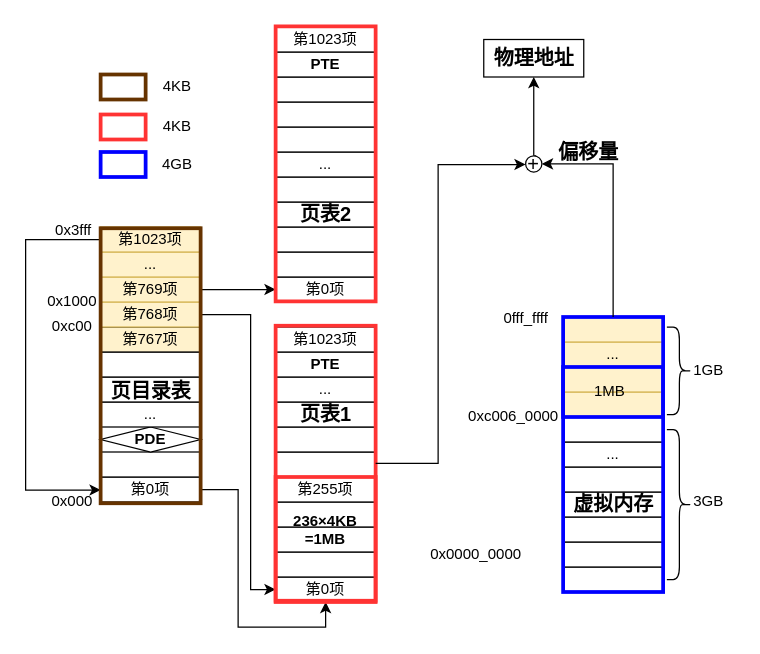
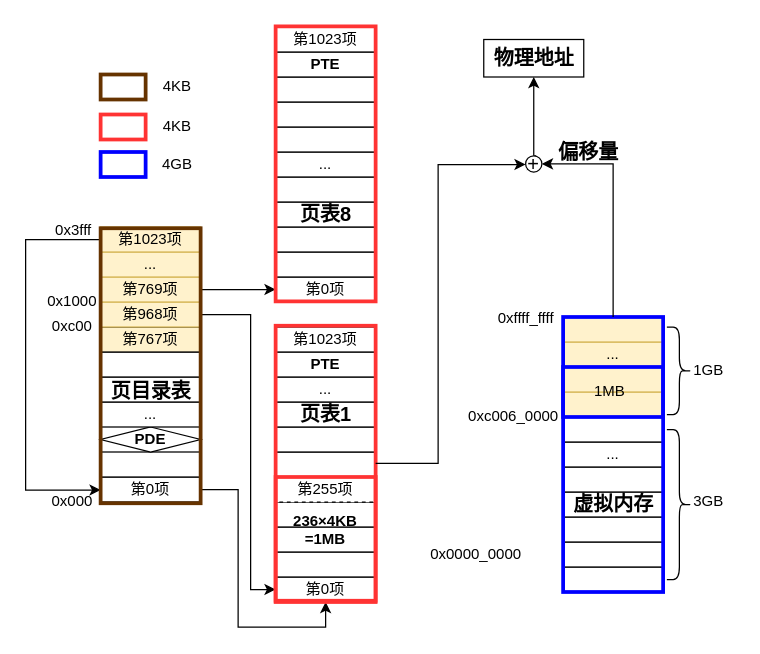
  <mxCell id="0" />
  <mxCell id="1" parent="0" />
  <mxCell id="2" style="edgeStyle=orthogonalEdgeStyle;rounded=0;orthogonalLoop=1;jettySize=auto;html=1;entryX=0.5;entryY=1;entryDx=0;entryDy=0;" parent="1" source="3" target="21" edge="1"><mxGeometry relative="1" as="geometry"><Array as="points"><mxPoint x="190" y="391" /><mxPoint x="190" y="501" /><mxPoint x="260" y="501" /></Array></mxGeometry></mxCell>
  <mxCell id="3" value="第0项" style="rounded=0;whiteSpace=wrap;html=1;" parent="1" vertex="1"><mxGeometry x="80" y="381" width="80" height="20" as="geometry" /></mxCell>
  <mxCell id="4" value="" style="rounded=0;whiteSpace=wrap;html=1;" parent="1" vertex="1"><mxGeometry x="80" y="361" width="80" height="20" as="geometry" /></mxCell>
  <mxCell id="5" value="&lt;b&gt;PDE&lt;/b&gt;" style="rhombus;whiteSpace=wrap;html=1;" parent="1" vertex="1"><mxGeometry x="80" y="341" width="80" height="20" as="geometry" /></mxCell>
  <mxCell id="6" value="..." style="rounded=0;whiteSpace=wrap;html=1;" parent="1" vertex="1"><mxGeometry x="80" y="321" width="80" height="20" as="geometry" /></mxCell>
  <mxCell id="7" value="" style="rounded=0;whiteSpace=wrap;html=1;" parent="1" vertex="1"><mxGeometry x="80" y="301" width="80" height="20" as="geometry" /></mxCell>
  <mxCell id="8" value="" style="rounded=0;whiteSpace=wrap;html=1;" parent="1" vertex="1"><mxGeometry x="80" y="281" width="80" height="20" as="geometry" /></mxCell>
  <mxCell id="9" value="第767项" style="rounded=0;whiteSpace=wrap;html=1;fillColor=#fff2cc;" parent="1" vertex="1"><mxGeometry x="80" y="261" width="80" height="20" as="geometry" /></mxCell>
  <mxCell id="10" style="edgeStyle=orthogonalEdgeStyle;rounded=0;orthogonalLoop=1;jettySize=auto;html=1;entryX=0;entryY=0.5;entryDx=0;entryDy=0;" parent="1" source="11" target="21" edge="1"><mxGeometry relative="1" as="geometry"><Array as="points"><mxPoint x="200" y="251" /><mxPoint x="200" y="471" /></Array></mxGeometry></mxCell>
- <mxCell id="11" value="第768项" style="rounded=0;whiteSpace=wrap;html=1;fillColor=#fff2cc;strokeColor=#d6b656;" parent="1" vertex="1"><mxGeometry x="80" y="241" width="80" height="20" as="geometry" /></mxCell>
+ <mxCell id="11" value="第968项" style="rounded=0;whiteSpace=wrap;html=1;fillColor=#fff2cc;strokeColor=#d6b656;" parent="1" vertex="1"><mxGeometry x="80" y="241" width="80" height="20" as="geometry" /></mxCell>
  <mxCell id="12" style="edgeStyle=orthogonalEdgeStyle;rounded=0;orthogonalLoop=1;jettySize=auto;html=1;entryX=0;entryY=0.5;entryDx=0;entryDy=0;" parent="1" source="13" target="32" edge="1"><mxGeometry relative="1" as="geometry" /></mxCell>
  <mxCell id="13" value="第769项" style="rounded=0;whiteSpace=wrap;html=1;fillColor=#fff2cc;strokeColor=#d6b656;" parent="1" vertex="1"><mxGeometry x="80" y="221" width="80" height="20" as="geometry" /></mxCell>
  <mxCell id="14" value="..." style="rounded=0;whiteSpace=wrap;html=1;fillColor=#fff2cc;strokeColor=#d6b656;" parent="1" vertex="1"><mxGeometry x="80" y="201" width="80" height="20" as="geometry" /></mxCell>
  <mxCell id="15" style="edgeStyle=elbowEdgeStyle;rounded=0;orthogonalLoop=1;jettySize=auto;html=1;entryX=0.961;entryY=0.021;entryDx=0;entryDy=0;entryPerimeter=0;" parent="1" source="16" target="17" edge="1"><mxGeometry relative="1" as="geometry"><mxPoint x="30" y="381" as="targetPoint" /><Array as="points"><mxPoint x="20" y="281" /></Array></mxGeometry></mxCell>
  <mxCell id="16" value="第1023项" style="rounded=0;whiteSpace=wrap;html=1;fillColor=#fff2cc;strokeColor=#d6b656;" parent="1" vertex="1"><mxGeometry x="80" y="181" width="80" height="20" as="geometry" /></mxCell>
  <mxCell id="17" value="0x000" style="text;html=1;align=center;verticalAlign=middle;resizable=0;points=[];autosize=1;strokeColor=none;fillColor=none;spacing=0;" parent="1" vertex="1"><mxGeometry x="32" y="391" width="50" height="20" as="geometry" /></mxCell>
  <mxCell id="18" value="0xc00" style="text;html=1;align=center;verticalAlign=middle;resizable=0;points=[];autosize=1;strokeColor=none;fillColor=none;spacing=0;" parent="1" vertex="1"><mxGeometry x="32" y="251" width="50" height="20" as="geometry" /></mxCell>
  <mxCell id="19" value="0x1000" style="text;html=1;align=center;verticalAlign=middle;resizable=0;points=[];autosize=1;strokeColor=none;fillColor=none;spacing=0;" parent="1" vertex="1"><mxGeometry x="27" y="231" width="60" height="20" as="geometry" /></mxCell>
  <mxCell id="20" value="0x3fff" style="text;html=1;align=center;verticalAlign=middle;resizable=0;points=[];autosize=1;strokeColor=none;fillColor=none;spacing=0;" parent="1" vertex="1"><mxGeometry x="33" y="174" width="50" height="20" as="geometry" /></mxCell>
  <mxCell id="21" value="第0项" style="rounded=0;whiteSpace=wrap;html=1;" parent="1" vertex="1"><mxGeometry x="220" y="461" width="80" height="20" as="geometry" /></mxCell>
  <mxCell id="22" value="" style="rounded=0;whiteSpace=wrap;html=1;" parent="1" vertex="1"><mxGeometry x="220" y="441" width="80" height="20" as="geometry" /></mxCell>
  <mxCell id="23" value="" style="rounded=0;whiteSpace=wrap;html=1;" parent="1" vertex="1"><mxGeometry x="220" y="421" width="80" height="20" as="geometry" /></mxCell>
  <mxCell id="24" value="" style="rounded=0;whiteSpace=wrap;html=1;" parent="1" vertex="1"><mxGeometry x="220" y="401" width="80" height="20" as="geometry" /></mxCell>
- <mxCell id="25" value="第255项" style="rounded=0;whiteSpace=wrap;html=1;" parent="1" vertex="1"><mxGeometry x="220" y="381" width="80" height="20" as="geometry" /></mxCell>
+ <mxCell id="25" value="第255项" style="rounded=0;whiteSpace=wrap;html=1;dashed=1;" parent="1" vertex="1"><mxGeometry x="220" y="381" width="80" height="20" as="geometry" /></mxCell>
  <mxCell id="26" value="" style="rounded=0;whiteSpace=wrap;html=1;" parent="1" vertex="1"><mxGeometry x="220" y="361" width="80" height="20" as="geometry" /></mxCell>
  <mxCell id="27" value="" style="rounded=0;whiteSpace=wrap;html=1;" parent="1" vertex="1"><mxGeometry x="220" y="341" width="80" height="20" as="geometry" /></mxCell>
  <mxCell id="28" value="" style="rounded=0;whiteSpace=wrap;html=1;" parent="1" vertex="1"><mxGeometry x="220" y="321" width="80" height="20" as="geometry" /></mxCell>
  <mxCell id="29" value="..." style="rounded=0;whiteSpace=wrap;html=1;" parent="1" vertex="1"><mxGeometry x="220" y="301" width="80" height="20" as="geometry" /></mxCell>
  <mxCell id="30" value="&lt;b&gt;PTE&lt;/b&gt;" style="rounded=0;whiteSpace=wrap;html=1;" parent="1" vertex="1"><mxGeometry x="220" y="281" width="80" height="20" as="geometry" /></mxCell>
  <mxCell id="31" value="第1023项" style="rounded=0;whiteSpace=wrap;html=1;" parent="1" vertex="1"><mxGeometry x="220" y="261" width="80" height="20" as="geometry" /></mxCell>
  <mxCell id="32" value="第0项" style="rounded=0;whiteSpace=wrap;html=1;" parent="1" vertex="1"><mxGeometry x="220" y="221" width="80" height="20" as="geometry" /></mxCell>
  <mxCell id="33" value="" style="rounded=0;whiteSpace=wrap;html=1;" parent="1" vertex="1"><mxGeometry x="220" y="201" width="80" height="20" as="geometry" /></mxCell>
  <mxCell id="34" value="" style="rounded=0;whiteSpace=wrap;html=1;" parent="1" vertex="1"><mxGeometry x="220" y="181" width="80" height="20" as="geometry" /></mxCell>
  <mxCell id="35" value="" style="rounded=0;whiteSpace=wrap;html=1;" parent="1" vertex="1"><mxGeometry x="220" y="161" width="80" height="20" as="geometry" /></mxCell>
  <mxCell id="36" value="" style="rounded=0;whiteSpace=wrap;html=1;" parent="1" vertex="1"><mxGeometry x="220" y="141" width="80" height="20" as="geometry" /></mxCell>
  <mxCell id="37" value="..." style="rounded=0;whiteSpace=wrap;html=1;" parent="1" vertex="1"><mxGeometry x="220" y="121" width="80" height="20" as="geometry" /></mxCell>
  <mxCell id="38" value="" style="rounded=0;whiteSpace=wrap;html=1;" parent="1" vertex="1"><mxGeometry x="220" y="101" width="80" height="20" as="geometry" /></mxCell>
  <mxCell id="39" value="" style="rounded=0;whiteSpace=wrap;html=1;" parent="1" vertex="1"><mxGeometry x="220" y="81" width="80" height="20" as="geometry" /></mxCell>
  <mxCell id="40" value="" style="rounded=0;whiteSpace=wrap;html=1;" parent="1" vertex="1"><mxGeometry x="220" y="61" width="80" height="20" as="geometry" /></mxCell>
  <mxCell id="41" value="&lt;b&gt;PTE&lt;/b&gt;" style="rounded=0;whiteSpace=wrap;html=1;" parent="1" vertex="1"><mxGeometry x="220" y="41" width="80" height="20" as="geometry" /></mxCell>
  <mxCell id="42" value="第1023项" style="rounded=0;whiteSpace=wrap;html=1;" parent="1" vertex="1"><mxGeometry x="220" y="21" width="80" height="20" as="geometry" /></mxCell>
  <mxCell id="43" value="页表1" style="text;html=1;align=center;verticalAlign=middle;resizable=0;points=[];autosize=1;strokeColor=none;fillColor=none;spacing=0;fontStyle=1;fontSize=16;" parent="1" vertex="1"><mxGeometry x="230" y="316" width="60" height="30" as="geometry" /></mxCell>
- <mxCell id="44" value="&lt;b style=&quot;font-size: 16px;&quot;&gt;页表2&lt;/b&gt;" style="text;html=1;align=center;verticalAlign=middle;resizable=0;points=[];autosize=1;strokeColor=none;fillColor=none;spacing=0;fontSize=16;" parent="1" vertex="1"><mxGeometry x="230" y="156" width="60" height="30" as="geometry" /></mxCell>
+ <mxCell id="44" value="&lt;b style=&quot;font-size: 16px;&quot;&gt;页表8&lt;/b&gt;" style="text;html=1;align=center;verticalAlign=middle;resizable=0;points=[];autosize=1;strokeColor=none;fillColor=none;spacing=0;fontSize=16;" parent="1" vertex="1"><mxGeometry x="230" y="156" width="60" height="30" as="geometry" /></mxCell>
  <mxCell id="45" value="" style="rounded=0;whiteSpace=wrap;html=1;" parent="1" vertex="1"><mxGeometry x="450" y="453" width="80" height="20" as="geometry" /></mxCell>
  <mxCell id="46" value="" style="rounded=0;whiteSpace=wrap;html=1;" parent="1" vertex="1"><mxGeometry x="450" y="433" width="80" height="20" as="geometry" /></mxCell>
  <mxCell id="47" value="" style="rounded=0;whiteSpace=wrap;html=1;" parent="1" vertex="1"><mxGeometry x="450" y="413" width="80" height="20" as="geometry" /></mxCell>
  <mxCell id="48" value="" style="rounded=0;whiteSpace=wrap;html=1;" parent="1" vertex="1"><mxGeometry x="450" y="393" width="80" height="20" as="geometry" /></mxCell>
  <mxCell id="49" value="" style="rounded=0;whiteSpace=wrap;html=1;" parent="1" vertex="1"><mxGeometry x="450" y="373" width="80" height="20" as="geometry" /></mxCell>
  <mxCell id="50" value="..." style="rounded=0;whiteSpace=wrap;html=1;" parent="1" vertex="1"><mxGeometry x="450" y="353" width="80" height="20" as="geometry" /></mxCell>
  <mxCell id="51" value="" style="rounded=0;whiteSpace=wrap;html=1;" parent="1" vertex="1"><mxGeometry x="450" y="333" width="80" height="20" as="geometry" /></mxCell>
  <mxCell id="52" value="" style="rounded=0;whiteSpace=wrap;html=1;fillColor=#fff2cc;strokeColor=#d6b656;" parent="1" vertex="1"><mxGeometry x="450" y="313" width="80" height="20" as="geometry" /></mxCell>
  <mxCell id="53" value="" style="rounded=0;whiteSpace=wrap;html=1;fillColor=#fff2cc;strokeColor=#d6b656;" parent="1" vertex="1"><mxGeometry x="450" y="293" width="80" height="20" as="geometry" /></mxCell>
  <mxCell id="54" value="..." style="rounded=0;whiteSpace=wrap;html=1;fillColor=#fff2cc;strokeColor=#d6b656;" parent="1" vertex="1"><mxGeometry x="450" y="273" width="80" height="20" as="geometry" /></mxCell>
  <mxCell id="55" value="" style="rounded=0;whiteSpace=wrap;html=1;fillColor=#fff2cc;strokeColor=#d6b656;" parent="1" vertex="1"><mxGeometry x="450" y="253" width="80" height="20" as="geometry" /></mxCell>
  <mxCell id="56" value="虚拟内存" style="text;html=1;align=center;verticalAlign=middle;resizable=0;points=[];autosize=1;strokeColor=none;fillColor=none;spacing=0;fontStyle=1;fontSize=16;" parent="1" vertex="1"><mxGeometry x="450" y="388" width="80" height="30" as="geometry" /></mxCell>
  <mxCell id="57" value="0x0000_0000" style="text;html=1;align=center;verticalAlign=middle;resizable=0;points=[];autosize=1;strokeColor=none;fillColor=none;spacing=0;" parent="1" vertex="1"><mxGeometry x="335" y="433" width="90" height="20" as="geometry" /></mxCell>
  <mxCell id="58" value="0xc006_0000" style="text;html=1;align=center;verticalAlign=middle;resizable=0;points=[];autosize=1;strokeColor=none;fillColor=none;spacing=0;" parent="1" vertex="1"><mxGeometry x="365" y="323" width="90" height="20" as="geometry" /></mxCell>
- <mxCell id="59" value="0fff_ffff" style="text;html=1;align=center;verticalAlign=middle;resizable=0;points=[];autosize=1;strokeColor=none;fillColor=none;spacing=0;" parent="1" vertex="1"><mxGeometry x="390" y="244" width="60" height="20" as="geometry" /></mxCell>
+ <mxCell id="59" value="0xffff_ffff" style="text;html=1;align=center;verticalAlign=middle;resizable=0;points=[];autosize=1;strokeColor=none;fillColor=none;spacing=0;" parent="1" vertex="1"><mxGeometry x="390" y="244" width="60" height="20" as="geometry" /></mxCell>
  <mxCell id="60" value="" style="shape=curlyBracket;whiteSpace=wrap;html=1;rounded=1;flipH=1;labelPosition=right;verticalLabelPosition=middle;align=left;verticalAlign=middle;" parent="1" vertex="1"><mxGeometry x="533" y="343" width="20" height="120" as="geometry" /></mxCell>
  <mxCell id="61" value="3GB" style="text;html=1;align=center;verticalAlign=middle;resizable=0;points=[];autosize=1;strokeColor=none;fillColor=none;spacing=0;" parent="1" vertex="1"><mxGeometry x="546" y="391" width="40" height="20" as="geometry" /></mxCell>
  <mxCell id="62" value="" style="rounded=0;whiteSpace=wrap;html=1;fillColor=none;strokeColor=#663300;strokeWidth=3;" parent="1" vertex="1"><mxGeometry x="80" y="182" width="80" height="220" as="geometry" /></mxCell>
  <mxCell id="63" value="" style="rounded=0;whiteSpace=wrap;html=1;fillColor=none;strokeColor=#FF3333;strokeWidth=3;" parent="1" vertex="1"><mxGeometry x="220" y="20.5" width="80" height="220" as="geometry" /></mxCell>
  <mxCell id="64" value="" style="rounded=0;whiteSpace=wrap;html=1;fillColor=none;strokeColor=#FF3333;strokeWidth=3;verticalAlign=middle;" parent="1" vertex="1"><mxGeometry x="220" y="260" width="80" height="220" as="geometry" /></mxCell>
  <mxCell id="65" style="edgeStyle=elbowEdgeStyle;rounded=0;orthogonalLoop=1;jettySize=auto;html=1;exitX=0.5;exitY=0;exitDx=0;exitDy=0;" parent="1" source="79" edge="1"><mxGeometry relative="1" as="geometry"><mxPoint x="430" y="131" as="targetPoint" /><Array as="points" /></mxGeometry></mxCell>
  <mxCell id="66" value="" style="rounded=0;whiteSpace=wrap;html=1;fillColor=none;strokeColor=#0000FF;strokeWidth=3;" parent="1" vertex="1"><mxGeometry x="450" y="253" width="80" height="220" as="geometry" /></mxCell>
  <mxCell id="67" value="" style="rounded=0;whiteSpace=wrap;html=1;fillColor=none;strokeWidth=3;strokeColor=#FF3333;" parent="1" vertex="1"><mxGeometry x="80" y="91" width="36" height="20" as="geometry" /></mxCell>
  <mxCell id="68" value="" style="rounded=0;whiteSpace=wrap;html=1;fillColor=none;strokeWidth=3;strokeColor=#0000FF;" parent="1" vertex="1"><mxGeometry x="80" y="121" width="36" height="20" as="geometry" /></mxCell>
  <mxCell id="69" value="4GB" style="text;html=1;align=center;verticalAlign=middle;resizable=0;points=[];autosize=1;strokeColor=none;fillColor=none;spacing=0;" parent="1" vertex="1"><mxGeometry x="121" y="121" width="40" height="20" as="geometry" /></mxCell>
  <mxCell id="70" value="4KB" style="text;html=1;align=center;verticalAlign=middle;resizable=0;points=[];autosize=1;strokeColor=none;fillColor=none;spacing=0;" parent="1" vertex="1"><mxGeometry x="121" y="91" width="40" height="20" as="geometry" /></mxCell>
  <mxCell id="71" value="1GB" style="text;html=1;align=center;verticalAlign=middle;resizable=0;points=[];autosize=1;strokeColor=none;fillColor=none;spacing=0;" parent="1" vertex="1"><mxGeometry x="546" y="286" width="40" height="20" as="geometry" /></mxCell>
  <mxCell id="72" value="" style="shape=curlyBracket;whiteSpace=wrap;html=1;rounded=1;flipH=1;labelPosition=right;verticalLabelPosition=middle;align=left;verticalAlign=middle;" parent="1" vertex="1"><mxGeometry x="533" y="261" width="20" height="70" as="geometry" /></mxCell>
  <mxCell id="73" value="页目录表" style="text;html=1;align=center;verticalAlign=middle;resizable=0;points=[];autosize=1;strokeColor=none;fillColor=none;spacing=0;fontStyle=1;fontSize=16;" parent="1" vertex="1"><mxGeometry x="80" y="297" width="80" height="30" as="geometry" /></mxCell>
  <mxCell id="74" style="edgeStyle=elbowEdgeStyle;rounded=0;orthogonalLoop=1;jettySize=auto;html=1;exitX=1;exitY=0.5;exitDx=0;exitDy=0;" parent="1" source="64" edge="1"><mxGeometry relative="1" as="geometry"><mxPoint x="420" y="131" as="targetPoint" /><mxPoint x="323" y="431" as="sourcePoint" /><Array as="points"><mxPoint x="350" y="281" /></Array></mxGeometry></mxCell>
  <mxCell id="75" value="1MB" style="text;html=1;align=center;verticalAlign=middle;resizable=0;points=[];autosize=1;strokeColor=none;fillColor=none;spacing=0;" parent="1" vertex="1"><mxGeometry x="467" y="303" width="40" height="20" as="geometry" /></mxCell>
  <mxCell id="76" value="" style="rounded=0;whiteSpace=wrap;html=1;fillColor=none;strokeColor=#0000FF;strokeWidth=3;" parent="1" vertex="1"><mxGeometry x="450" y="293" width="80" height="40" as="geometry" /></mxCell>
  <mxCell id="77" value="" style="edgeStyle=elbowEdgeStyle;rounded=0;orthogonalLoop=1;jettySize=auto;html=1;exitX=0.5;exitY=0;exitDx=0;exitDy=0;" parent="1" source="66" target="79" edge="1"><mxGeometry relative="1" as="geometry"><mxPoint x="430" y="131" as="targetPoint" /><mxPoint x="490" y="253" as="sourcePoint" /><Array as="points"><mxPoint x="490" y="191" /></Array></mxGeometry></mxCell>
  <mxCell id="78" style="edgeStyle=orthogonalEdgeStyle;rounded=0;orthogonalLoop=1;jettySize=auto;html=1;" parent="1" source="79" edge="1"><mxGeometry relative="1" as="geometry"><mxPoint x="426.5" y="61" as="targetPoint" /></mxGeometry></mxCell>
  <mxCell id="79" value="&lt;font style=&quot;font-size: 16px;&quot;&gt;+&lt;/font&gt;" style="ellipse;whiteSpace=wrap;html=1;aspect=fixed;" parent="1" vertex="1"><mxGeometry x="420" y="124" width="13" height="13" as="geometry" /></mxCell>
  <mxCell id="80" value="偏移量" style="text;html=1;align=center;verticalAlign=middle;resizable=0;points=[];autosize=1;strokeColor=none;fillColor=none;spacing=0;fontStyle=1;fontSize=16;" parent="1" vertex="1"><mxGeometry x="435" y="106" width="70" height="30" as="geometry" /></mxCell>
  <mxCell id="81" value="&lt;b&gt;236×4KB&lt;/b&gt;&lt;div&gt;&lt;b&gt;=1MB&lt;/b&gt;&lt;/div&gt;&lt;div&gt;&lt;br&gt;&lt;/div&gt;" style="rounded=0;whiteSpace=wrap;html=1;fillColor=none;strokeColor=#FF3333;strokeWidth=3;verticalAlign=middle;" parent="1" vertex="1"><mxGeometry x="220" y="381" width="80" height="100" as="geometry" /></mxCell>
  <mxCell id="82" value="&lt;b style=&quot;font-size: 16px;&quot;&gt;物理地址&lt;/b&gt;" style="rounded=0;whiteSpace=wrap;html=1;fontSize=16;" parent="1" vertex="1"><mxGeometry x="386.5" y="31" width="80" height="30" as="geometry" /></mxCell>
  <mxCell id="83" value="" style="rounded=0;whiteSpace=wrap;html=1;fillColor=none;strokeWidth=3;strokeColor=#663300;" parent="1" vertex="1"><mxGeometry x="80" y="59" width="36" height="20" as="geometry" /></mxCell>
  <mxCell id="84" value="4KB" style="text;html=1;align=center;verticalAlign=middle;resizable=0;points=[];autosize=1;strokeColor=none;fillColor=none;spacing=0;" parent="1" vertex="1"><mxGeometry x="121" y="59" width="40" height="20" as="geometry" /></mxCell>
